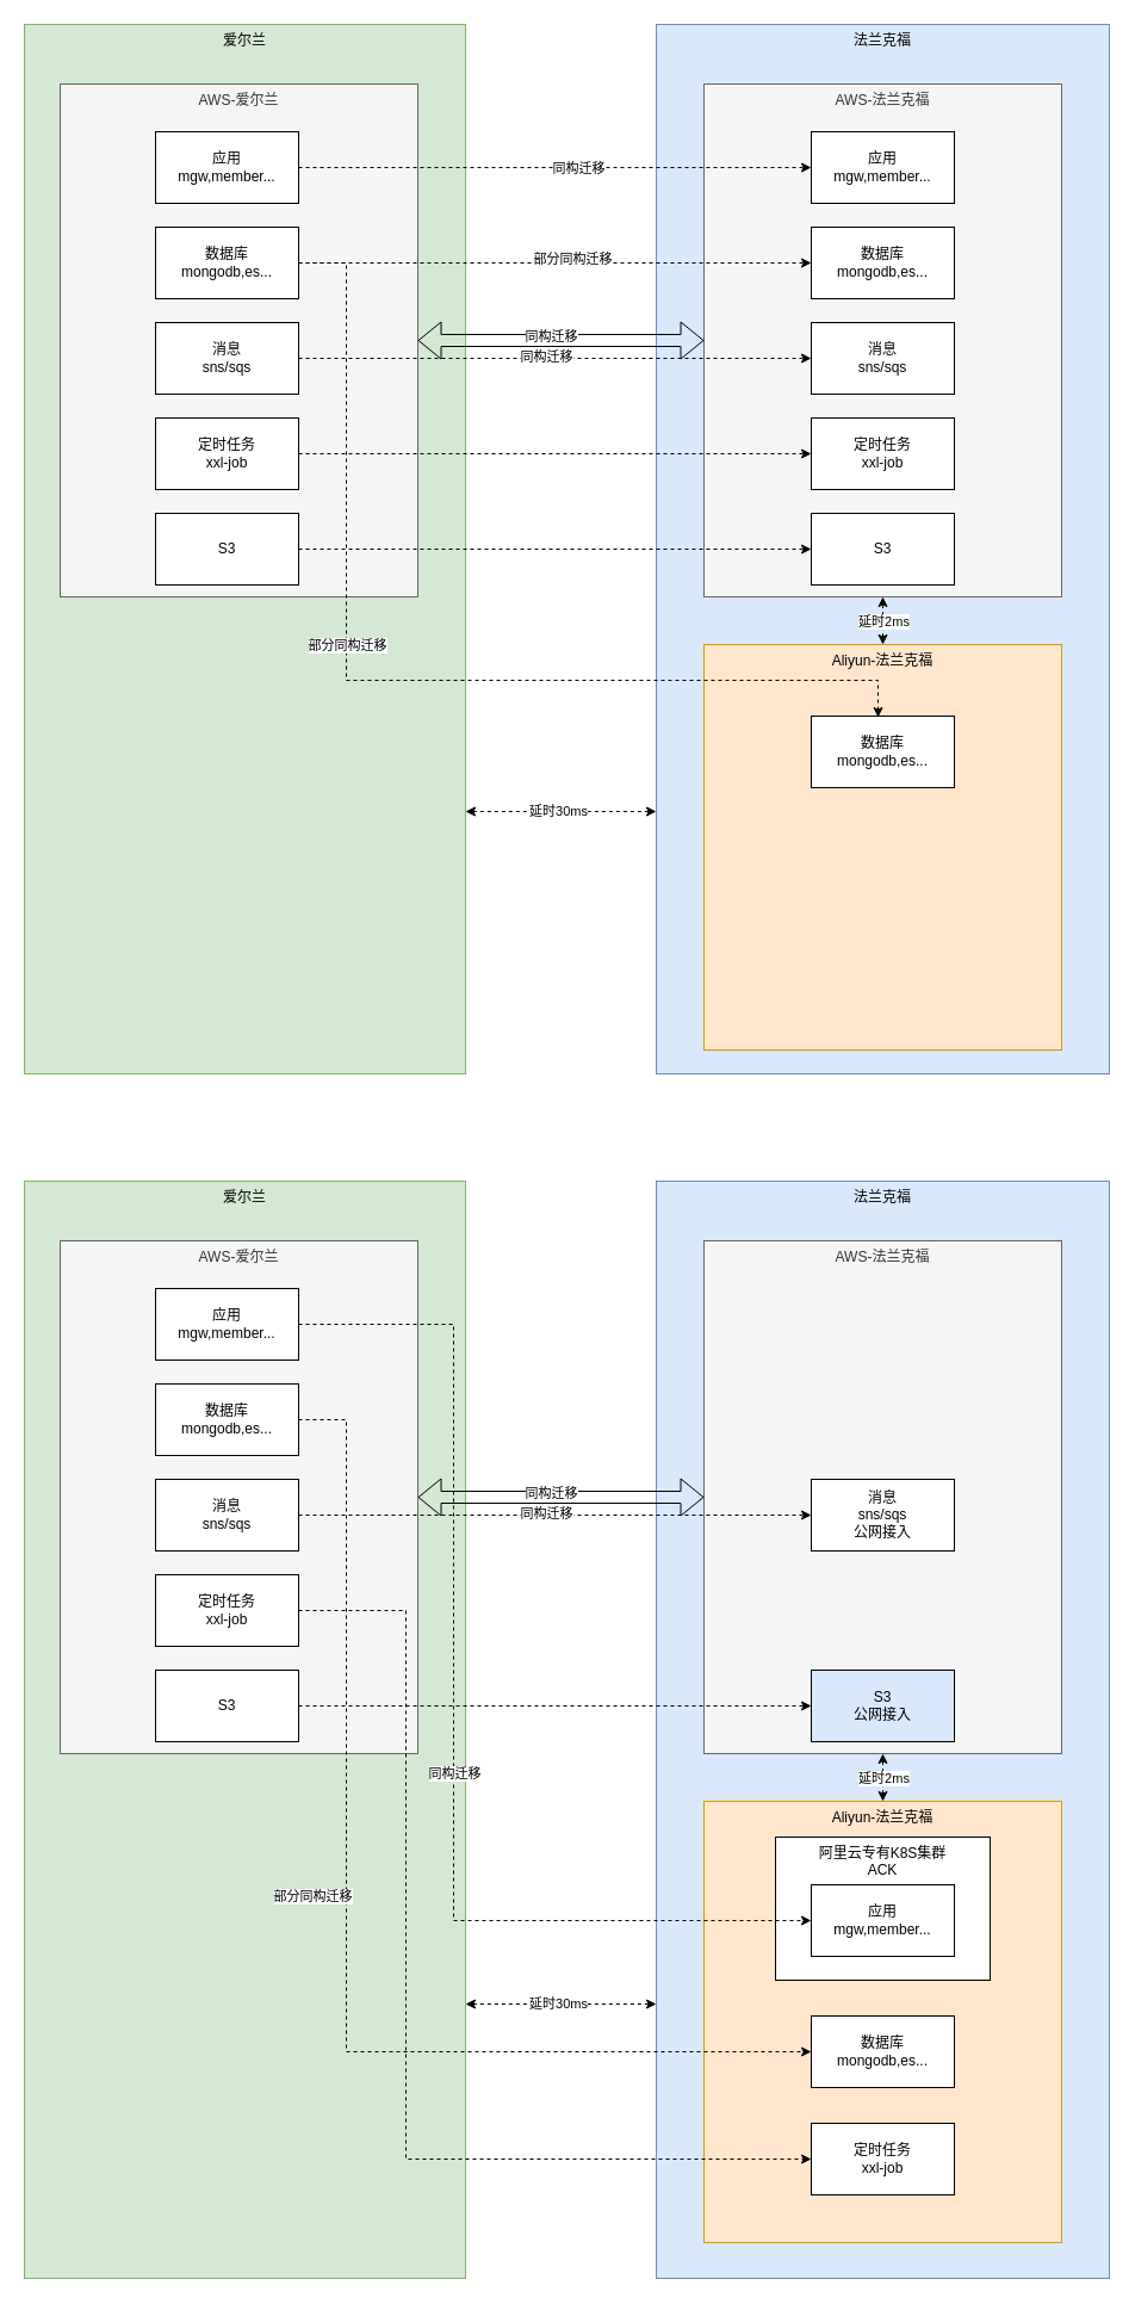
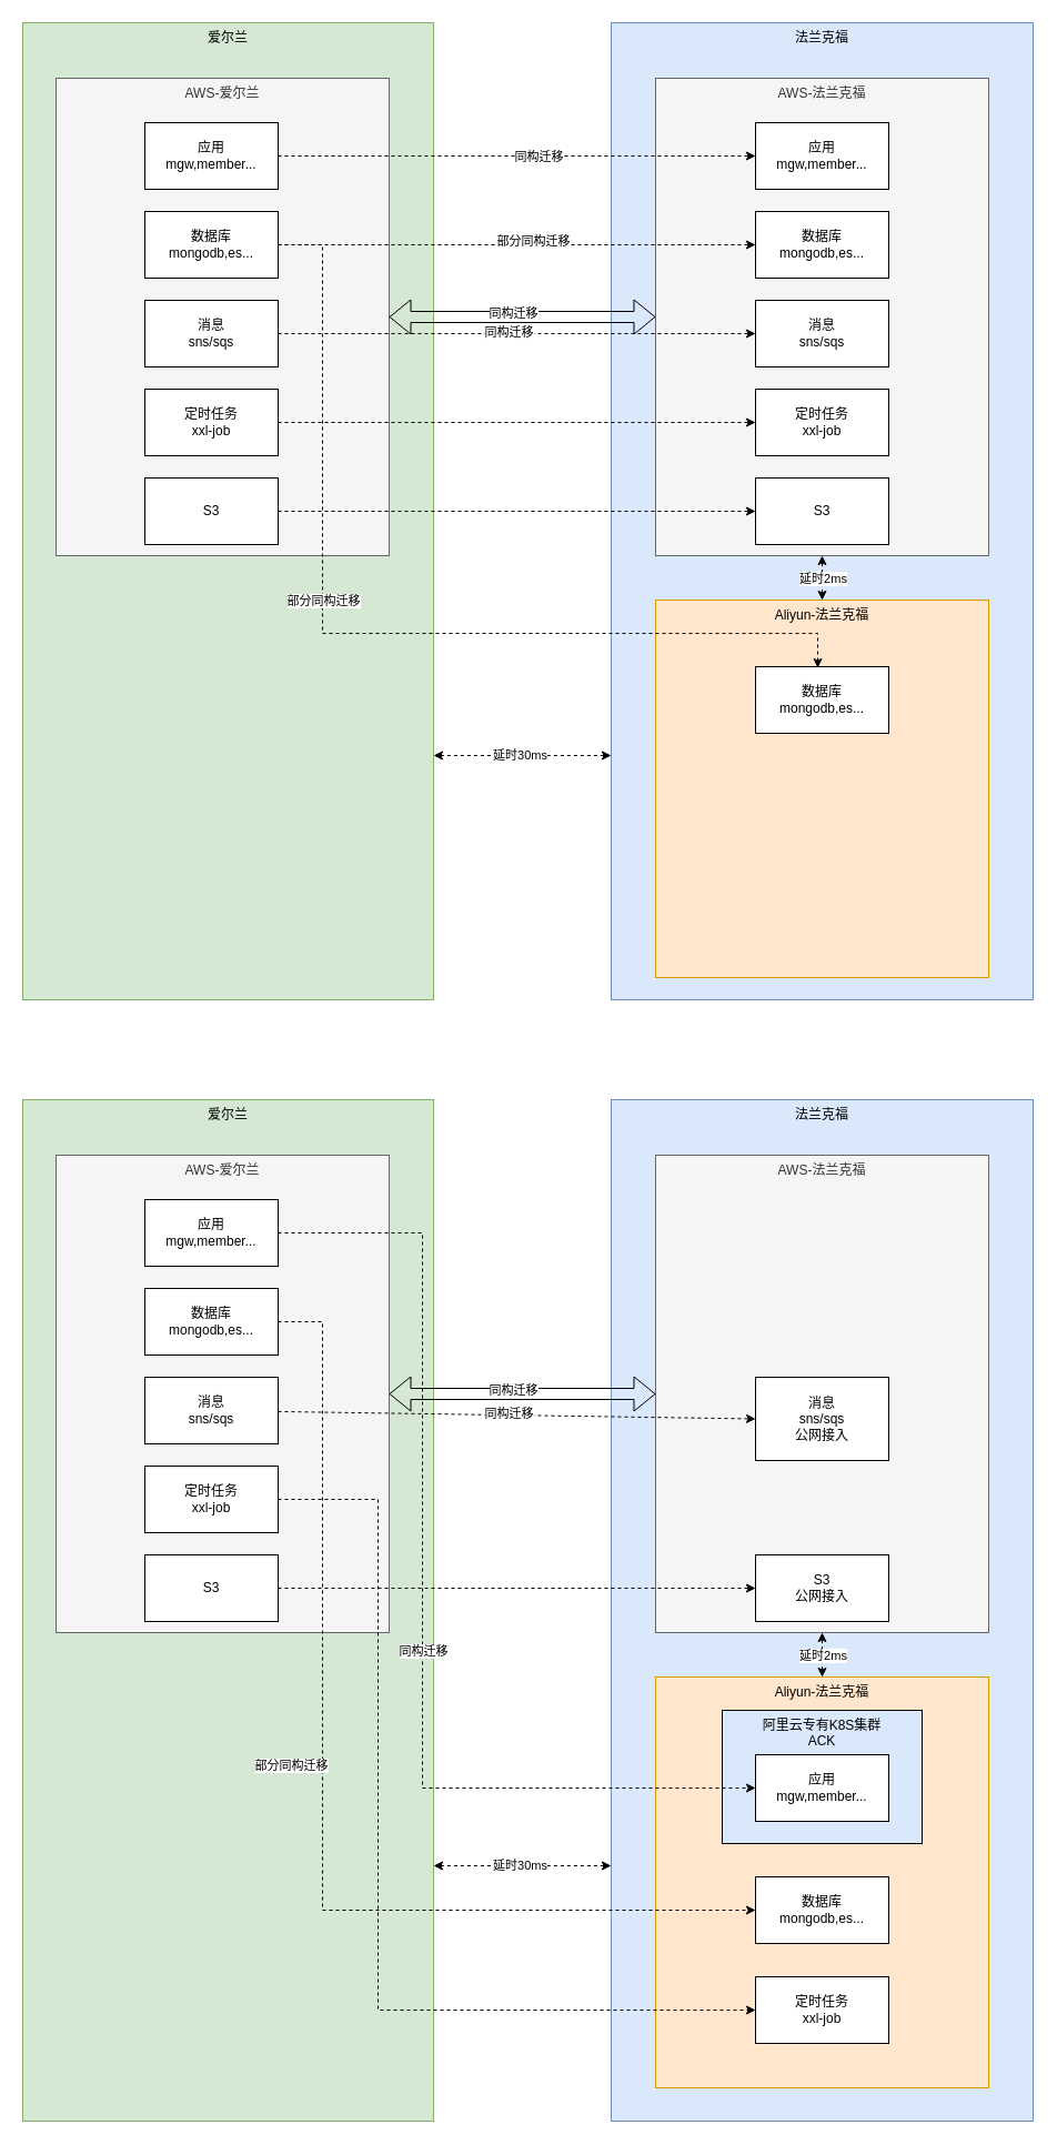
  <mxCell id="0" />
  <mxCell id="1" parent="0" />
  <mxCell id="2" value="法兰克福" style="rounded=0;whiteSpace=wrap;html=1;verticalAlign=top;fillColor=#dae8fc;strokeColor=#6c8ebf;" vertex="1" parent="1"><mxGeometry x="550" y="990" width="380" height="920" as="geometry" /></mxCell>
  <mxCell id="3" value="Aliyun-法兰克福" style="rounded=0;whiteSpace=wrap;html=1;verticalAlign=top;fillColor=#ffe6cc;strokeColor=#d79b00;" vertex="1" parent="1"><mxGeometry x="590" y="1510" width="300" height="370" as="geometry" /></mxCell>
- <mxCell id="4" value="阿里云专有K8S集群&lt;br&gt;ACK" style="rounded=0;whiteSpace=wrap;html=1;verticalAlign=top;" vertex="1" parent="1"><mxGeometry x="650" y="1540" width="180" height="120" as="geometry" /></mxCell>
+ <mxCell id="4" value="阿里云专有K8S集群&lt;br&gt;ACK" style="rounded=0;whiteSpace=wrap;html=1;verticalAlign=top;fillColor=#dae8fc;" vertex="1" parent="1"><mxGeometry x="650" y="1540" width="180" height="120" as="geometry" /></mxCell>
  <mxCell id="5" style="edgeStyle=orthogonalEdgeStyle;rounded=0;orthogonalLoop=1;jettySize=auto;html=1;entryX=0;entryY=0.75;entryDx=0;entryDy=0;startArrow=classic;startFill=1;dashed=1;exitX=1;exitY=0.75;exitDx=0;exitDy=0;" edge="1" parent="1" source="7" target="8"><mxGeometry relative="1" as="geometry" /></mxCell>
  <mxCell id="6" value="延时30ms" style="edgeLabel;html=1;align=center;verticalAlign=middle;resizable=0;points=[];" vertex="1" connectable="0" parent="5"><mxGeometry x="-0.038" y="1" relative="1" as="geometry"><mxPoint as="offset" /></mxGeometry></mxCell>
  <mxCell id="7" value="爱尔兰" style="rounded=0;whiteSpace=wrap;html=1;verticalAlign=top;fillColor=#d5e8d4;strokeColor=#82b366;" vertex="1" parent="1"><mxGeometry x="20" y="20" width="370" height="880" as="geometry" /></mxCell>
  <mxCell id="8" value="法兰克福" style="rounded=0;whiteSpace=wrap;html=1;verticalAlign=top;fillColor=#dae8fc;strokeColor=#6c8ebf;" vertex="1" parent="1"><mxGeometry x="550" y="20" width="380" height="880" as="geometry" /></mxCell>
  <mxCell id="9" value="AWS-爱尔兰" style="rounded=0;whiteSpace=wrap;html=1;verticalAlign=top;fillColor=#f5f5f5;fontColor=#333333;strokeColor=#666666;" vertex="1" parent="1"><mxGeometry x="50" y="70" width="300" height="430" as="geometry" /></mxCell>
  <mxCell id="10" value="AWS-法兰克福" style="rounded=0;whiteSpace=wrap;html=1;verticalAlign=top;fillColor=#f5f5f5;fontColor=#333333;strokeColor=#666666;" vertex="1" parent="1"><mxGeometry x="590" y="70" width="300" height="430" as="geometry" /></mxCell>
  <mxCell id="11" style="edgeStyle=orthogonalEdgeStyle;rounded=0;orthogonalLoop=1;jettySize=auto;html=1;entryX=0.5;entryY=1;entryDx=0;entryDy=0;strokeWidth=1;startArrow=classic;startFill=1;dashed=1;" edge="1" parent="1" source="13" target="10"><mxGeometry relative="1" as="geometry" /></mxCell>
  <mxCell id="12" value="延时2ms" style="edgeLabel;html=1;align=center;verticalAlign=middle;resizable=0;points=[];" vertex="1" connectable="0" parent="11"><mxGeometry x="0.02" relative="1" as="geometry"><mxPoint as="offset" /></mxGeometry></mxCell>
  <mxCell id="13" value="Aliyun-法兰克福" style="rounded=0;whiteSpace=wrap;html=1;verticalAlign=top;fillColor=#ffe6cc;strokeColor=#d79b00;" vertex="1" parent="1"><mxGeometry x="590" y="540" width="300" height="340" as="geometry" /></mxCell>
  <mxCell id="14" value="" style="shape=flexArrow;endArrow=classic;startArrow=classic;html=1;rounded=0;strokeWidth=1;exitX=1;exitY=0.5;exitDx=0;exitDy=0;entryX=0;entryY=0.5;entryDx=0;entryDy=0;" edge="1" parent="1" source="9" target="10"><mxGeometry width="100" height="100" relative="1" as="geometry"><mxPoint x="530" y="310" as="sourcePoint" /><mxPoint x="570" y="220" as="targetPoint" /></mxGeometry></mxCell>
  <mxCell id="15" value="同构迁移" style="edgeLabel;html=1;align=center;verticalAlign=middle;resizable=0;points=[];" vertex="1" connectable="0" parent="14"><mxGeometry x="-0.078" y="4" relative="1" as="geometry"><mxPoint as="offset" /></mxGeometry></mxCell>
  <mxCell id="16" style="edgeStyle=orthogonalEdgeStyle;rounded=0;orthogonalLoop=1;jettySize=auto;html=1;entryX=0;entryY=0.5;entryDx=0;entryDy=0;dashed=1;strokeWidth=1;startArrow=none;startFill=0;" edge="1" parent="1" source="18" target="29"><mxGeometry relative="1" as="geometry" /></mxCell>
  <mxCell id="17" value="同构迁移" style="edgeLabel;html=1;align=center;verticalAlign=middle;resizable=0;points=[];" vertex="1" connectable="0" parent="16"><mxGeometry x="0.088" relative="1" as="geometry"><mxPoint as="offset" /></mxGeometry></mxCell>
  <mxCell id="18" value="应用&lt;br&gt;mgw,member..." style="rounded=0;whiteSpace=wrap;html=1;" vertex="1" parent="1"><mxGeometry x="130" y="110" width="120" height="60" as="geometry" /></mxCell>
  <mxCell id="19" style="edgeStyle=none;rounded=0;orthogonalLoop=1;jettySize=auto;html=1;entryX=0;entryY=0.5;entryDx=0;entryDy=0;dashed=1;strokeWidth=1;startArrow=none;startFill=0;" edge="1" parent="1" source="21" target="32"><mxGeometry relative="1" as="geometry" /></mxCell>
  <mxCell id="20" value="同构迁移" style="edgeLabel;html=1;align=center;verticalAlign=middle;resizable=0;points=[];" vertex="1" connectable="0" parent="19"><mxGeometry x="-0.036" y="2" relative="1" as="geometry"><mxPoint as="offset" /></mxGeometry></mxCell>
  <mxCell id="21" value="消息&lt;br&gt;sns/sqs" style="rounded=0;whiteSpace=wrap;html=1;" vertex="1" parent="1"><mxGeometry x="130" y="270" width="120" height="60" as="geometry" /></mxCell>
  <mxCell id="22" style="edgeStyle=orthogonalEdgeStyle;rounded=0;orthogonalLoop=1;jettySize=auto;html=1;entryX=0;entryY=0.5;entryDx=0;entryDy=0;dashed=1;strokeWidth=1;startArrow=none;startFill=0;" edge="1" parent="1" source="26" target="30"><mxGeometry relative="1" as="geometry" /></mxCell>
  <mxCell id="23" value="部分同构迁移" style="edgeLabel;html=1;align=center;verticalAlign=middle;resizable=0;points=[];" vertex="1" connectable="0" parent="22"><mxGeometry x="0.067" y="4" relative="1" as="geometry"><mxPoint as="offset" /></mxGeometry></mxCell>
  <mxCell id="24" style="rounded=0;orthogonalLoop=1;jettySize=auto;html=1;entryX=0.467;entryY=0.017;entryDx=0;entryDy=0;entryPerimeter=0;dashed=1;strokeWidth=1;startArrow=none;startFill=0;exitX=1;exitY=0.5;exitDx=0;exitDy=0;edgeStyle=orthogonalEdgeStyle;" edge="1" parent="1" source="26" target="31"><mxGeometry relative="1" as="geometry"><Array as="points"><mxPoint x="290" y="220" /><mxPoint x="290" y="570" /><mxPoint x="736" y="570" /></Array></mxGeometry></mxCell>
  <mxCell id="25" value="部分同构迁移" style="edgeLabel;html=1;align=center;verticalAlign=middle;resizable=0;points=[];" vertex="1" connectable="0" parent="24"><mxGeometry x="-0.028" y="2" relative="1" as="geometry"><mxPoint x="-31" y="-28" as="offset" /></mxGeometry></mxCell>
  <mxCell id="26" value="数据库&lt;br&gt;mongodb,es..." style="rounded=0;whiteSpace=wrap;html=1;" vertex="1" parent="1"><mxGeometry x="130" y="190" width="120" height="60" as="geometry" /></mxCell>
  <mxCell id="27" style="edgeStyle=none;rounded=0;orthogonalLoop=1;jettySize=auto;html=1;entryX=0;entryY=0.5;entryDx=0;entryDy=0;dashed=1;strokeWidth=1;startArrow=none;startFill=0;" edge="1" parent="1" source="28" target="33"><mxGeometry relative="1" as="geometry" /></mxCell>
  <mxCell id="28" value="定时任务&lt;br&gt;xxl-job" style="rounded=0;whiteSpace=wrap;html=1;" vertex="1" parent="1"><mxGeometry x="130" y="350" width="120" height="60" as="geometry" /></mxCell>
  <mxCell id="29" value="应用&lt;br&gt;mgw,member..." style="rounded=0;whiteSpace=wrap;html=1;" vertex="1" parent="1"><mxGeometry x="680" y="110" width="120" height="60" as="geometry" /></mxCell>
  <mxCell id="30" value="数据库&lt;br&gt;mongodb,es..." style="rounded=0;whiteSpace=wrap;html=1;" vertex="1" parent="1"><mxGeometry x="680" y="190" width="120" height="60" as="geometry" /></mxCell>
  <mxCell id="31" value="数据库&lt;br&gt;mongodb,es..." style="rounded=0;whiteSpace=wrap;html=1;" vertex="1" parent="1"><mxGeometry x="680" y="600" width="120" height="60" as="geometry" /></mxCell>
  <mxCell id="32" value="消息&lt;br&gt;sns/sqs" style="rounded=0;whiteSpace=wrap;html=1;" vertex="1" parent="1"><mxGeometry x="680" y="270" width="120" height="60" as="geometry" /></mxCell>
  <mxCell id="33" value="定时任务&lt;br&gt;xxl-job" style="rounded=0;whiteSpace=wrap;html=1;" vertex="1" parent="1"><mxGeometry x="680" y="350" width="120" height="60" as="geometry" /></mxCell>
  <mxCell id="34" style="edgeStyle=orthogonalEdgeStyle;rounded=0;orthogonalLoop=1;jettySize=auto;html=1;dashed=1;strokeWidth=1;startArrow=none;startFill=0;" edge="1" parent="1" source="35" target="36"><mxGeometry relative="1" as="geometry"><Array as="points"><mxPoint x="470" y="460" /><mxPoint x="470" y="460" /></Array></mxGeometry></mxCell>
  <mxCell id="35" value="S3" style="rounded=0;whiteSpace=wrap;html=1;" vertex="1" parent="1"><mxGeometry x="130" y="430" width="120" height="60" as="geometry" /></mxCell>
  <mxCell id="36" value="S3" style="rounded=0;whiteSpace=wrap;html=1;" vertex="1" parent="1"><mxGeometry x="680" y="430" width="120" height="60" as="geometry" /></mxCell>
  <mxCell id="37" style="edgeStyle=orthogonalEdgeStyle;rounded=0;orthogonalLoop=1;jettySize=auto;html=1;entryX=0;entryY=0.75;entryDx=0;entryDy=0;startArrow=classic;startFill=1;dashed=1;exitX=1;exitY=0.75;exitDx=0;exitDy=0;" edge="1" parent="1" source="39" target="2"><mxGeometry relative="1" as="geometry" /></mxCell>
  <mxCell id="38" value="延时30ms" style="edgeLabel;html=1;align=center;verticalAlign=middle;resizable=0;points=[];" vertex="1" connectable="0" parent="37"><mxGeometry x="-0.038" y="1" relative="1" as="geometry"><mxPoint as="offset" /></mxGeometry></mxCell>
  <mxCell id="39" value="爱尔兰" style="rounded=0;whiteSpace=wrap;html=1;verticalAlign=top;fillColor=#d5e8d4;strokeColor=#82b366;" vertex="1" parent="1"><mxGeometry x="20" y="990" width="370" height="920" as="geometry" /></mxCell>
  <mxCell id="40" value="AWS-爱尔兰" style="rounded=0;whiteSpace=wrap;html=1;verticalAlign=top;fillColor=#f5f5f5;fontColor=#333333;strokeColor=#666666;" vertex="1" parent="1"><mxGeometry x="50" y="1040" width="300" height="430" as="geometry" /></mxCell>
  <mxCell id="41" value="AWS-法兰克福" style="rounded=0;whiteSpace=wrap;html=1;verticalAlign=top;fillColor=#f5f5f5;fontColor=#333333;strokeColor=#666666;" vertex="1" parent="1"><mxGeometry x="590" y="1040" width="300" height="430" as="geometry" /></mxCell>
  <mxCell id="42" style="edgeStyle=orthogonalEdgeStyle;rounded=0;orthogonalLoop=1;jettySize=auto;html=1;entryX=0.5;entryY=1;entryDx=0;entryDy=0;strokeWidth=1;startArrow=classic;startFill=1;dashed=1;" edge="1" parent="1" source="3" target="41"><mxGeometry relative="1" as="geometry" /></mxCell>
  <mxCell id="43" value="延时2ms" style="edgeLabel;html=1;align=center;verticalAlign=middle;resizable=0;points=[];" vertex="1" connectable="0" parent="42"><mxGeometry x="0.02" relative="1" as="geometry"><mxPoint as="offset" /></mxGeometry></mxCell>
  <mxCell id="44" value="" style="shape=flexArrow;endArrow=classic;startArrow=classic;html=1;rounded=0;strokeWidth=1;exitX=1;exitY=0.5;exitDx=0;exitDy=0;entryX=0;entryY=0.5;entryDx=0;entryDy=0;" edge="1" parent="1" source="40" target="41"><mxGeometry width="100" height="100" relative="1" as="geometry"><mxPoint x="530" y="1280" as="sourcePoint" /><mxPoint x="570" y="1190" as="targetPoint" /></mxGeometry></mxCell>
  <mxCell id="45" value="同构迁移" style="edgeLabel;html=1;align=center;verticalAlign=middle;resizable=0;points=[];" vertex="1" connectable="0" parent="44"><mxGeometry x="-0.078" y="4" relative="1" as="geometry"><mxPoint as="offset" /></mxGeometry></mxCell>
  <mxCell id="46" style="edgeStyle=orthogonalEdgeStyle;rounded=0;orthogonalLoop=1;jettySize=auto;html=1;entryX=0;entryY=0.5;entryDx=0;entryDy=0;dashed=1;strokeWidth=1;startArrow=none;startFill=0;" edge="1" parent="1" source="48" target="57"><mxGeometry relative="1" as="geometry"><Array as="points"><mxPoint x="380" y="1110" /><mxPoint x="380" y="1610" /></Array></mxGeometry></mxCell>
  <mxCell id="47" value="同构迁移" style="edgeLabel;html=1;align=center;verticalAlign=middle;resizable=0;points=[];" vertex="1" connectable="0" parent="46"><mxGeometry x="0.088" relative="1" as="geometry"><mxPoint as="offset" /></mxGeometry></mxCell>
  <mxCell id="48" value="应用&lt;br&gt;mgw,member..." style="rounded=0;whiteSpace=wrap;html=1;" vertex="1" parent="1"><mxGeometry x="130" y="1080" width="120" height="60" as="geometry" /></mxCell>
  <mxCell id="49" style="edgeStyle=none;rounded=0;orthogonalLoop=1;jettySize=auto;html=1;entryX=0;entryY=0.5;entryDx=0;entryDy=0;dashed=1;strokeWidth=1;startArrow=none;startFill=0;" edge="1" parent="1" source="51" target="59"><mxGeometry relative="1" as="geometry" /></mxCell>
  <mxCell id="50" value="同构迁移" style="edgeLabel;html=1;align=center;verticalAlign=middle;resizable=0;points=[];" vertex="1" connectable="0" parent="49"><mxGeometry x="-0.036" y="2" relative="1" as="geometry"><mxPoint as="offset" /></mxGeometry></mxCell>
  <mxCell id="51" value="消息&lt;br&gt;sns/sqs" style="rounded=0;whiteSpace=wrap;html=1;" vertex="1" parent="1"><mxGeometry x="130" y="1240" width="120" height="60" as="geometry" /></mxCell>
  <mxCell id="52" style="rounded=0;orthogonalLoop=1;jettySize=auto;html=1;entryX=0;entryY=0.5;entryDx=0;entryDy=0;dashed=1;strokeWidth=1;startArrow=none;startFill=0;exitX=1;exitY=0.5;exitDx=0;exitDy=0;edgeStyle=orthogonalEdgeStyle;" edge="1" parent="1" source="54" target="58"><mxGeometry relative="1" as="geometry"><Array as="points"><mxPoint x="290" y="1190" /><mxPoint x="290" y="1720" /></Array></mxGeometry></mxCell>
  <mxCell id="53" value="部分同构迁移" style="edgeLabel;html=1;align=center;verticalAlign=middle;resizable=0;points=[];" vertex="1" connectable="0" parent="52"><mxGeometry x="-0.028" y="2" relative="1" as="geometry"><mxPoint x="-31" y="-28" as="offset" /></mxGeometry></mxCell>
  <mxCell id="54" value="数据库&lt;br&gt;mongodb,es..." style="rounded=0;whiteSpace=wrap;html=1;" vertex="1" parent="1"><mxGeometry x="130" y="1160" width="120" height="60" as="geometry" /></mxCell>
  <mxCell id="55" style="edgeStyle=orthogonalEdgeStyle;rounded=0;orthogonalLoop=1;jettySize=auto;html=1;entryX=0;entryY=0.5;entryDx=0;entryDy=0;dashed=1;strokeWidth=1;startArrow=none;startFill=0;exitX=1;exitY=0.5;exitDx=0;exitDy=0;" edge="1" parent="1" source="56" target="60"><mxGeometry relative="1" as="geometry"><Array as="points"><mxPoint x="340" y="1350" /><mxPoint x="340" y="1810" /></Array></mxGeometry></mxCell>
  <mxCell id="56" value="定时任务&lt;br&gt;xxl-job" style="rounded=0;whiteSpace=wrap;html=1;" vertex="1" parent="1"><mxGeometry x="130" y="1320" width="120" height="60" as="geometry" /></mxCell>
  <mxCell id="57" value="应用&lt;br&gt;mgw,member..." style="rounded=0;whiteSpace=wrap;html=1;" vertex="1" parent="1"><mxGeometry x="680" y="1580" width="120" height="60" as="geometry" /></mxCell>
  <mxCell id="58" value="数据库&lt;br&gt;mongodb,es..." style="rounded=0;whiteSpace=wrap;html=1;" vertex="1" parent="1"><mxGeometry x="680" y="1690" width="120" height="60" as="geometry" /></mxCell>
- <mxCell id="59" value="消息&lt;br&gt;sns/sqs&lt;br&gt;公网接入" style="rounded=0;whiteSpace=wrap;html=1;" vertex="1" parent="1"><mxGeometry x="680" y="1240" width="120" height="60" as="geometry" /></mxCell>
+ <mxCell id="59" value="消息&lt;br&gt;sns/sqs&lt;br&gt;公网接入" style="rounded=0;whiteSpace=wrap;html=1;" vertex="1" parent="1"><mxGeometry x="680" y="1240" width="120" height="75" as="geometry" /></mxCell>
  <mxCell id="60" value="定时任务&lt;br&gt;xxl-job" style="rounded=0;whiteSpace=wrap;html=1;" vertex="1" parent="1"><mxGeometry x="680" y="1780" width="120" height="60" as="geometry" /></mxCell>
  <mxCell id="61" style="edgeStyle=orthogonalEdgeStyle;rounded=0;orthogonalLoop=1;jettySize=auto;html=1;dashed=1;strokeWidth=1;startArrow=none;startFill=0;" edge="1" parent="1" source="62" target="63"><mxGeometry relative="1" as="geometry"><Array as="points"><mxPoint x="470" y="1430" /><mxPoint x="470" y="1430" /></Array></mxGeometry></mxCell>
  <mxCell id="62" value="S3" style="rounded=0;whiteSpace=wrap;html=1;" vertex="1" parent="1"><mxGeometry x="130" y="1400" width="120" height="60" as="geometry" /></mxCell>
- <mxCell id="63" value="S3&lt;br&gt;公网接入" style="rounded=0;whiteSpace=wrap;html=1;fillColor=#dae8fc;" vertex="1" parent="1"><mxGeometry x="680" y="1400" width="120" height="60" as="geometry" /></mxCell>
+ <mxCell id="63" value="S3&lt;br&gt;公网接入" style="rounded=0;whiteSpace=wrap;html=1;" vertex="1" parent="1"><mxGeometry x="680" y="1400" width="120" height="60" as="geometry" /></mxCell>
